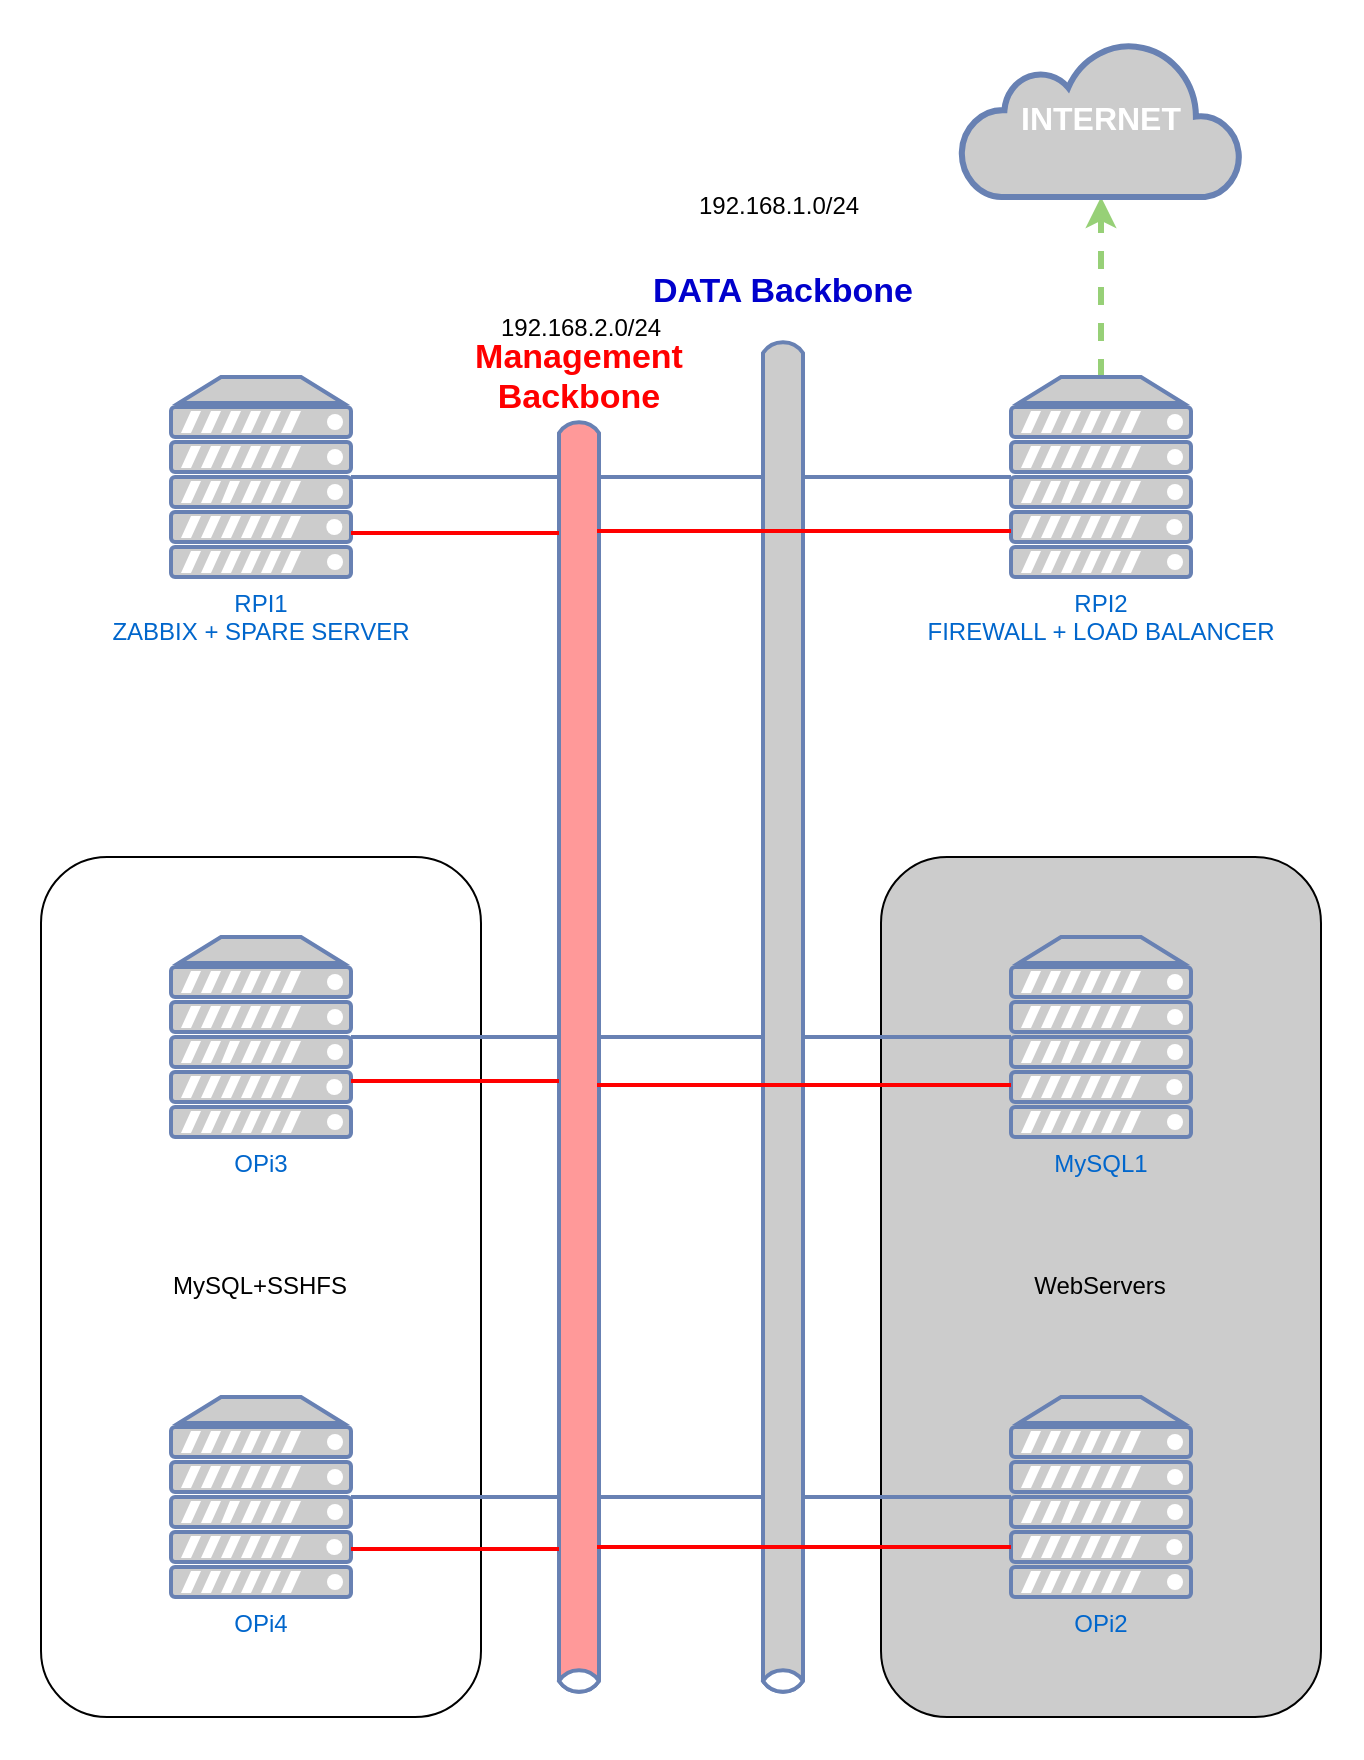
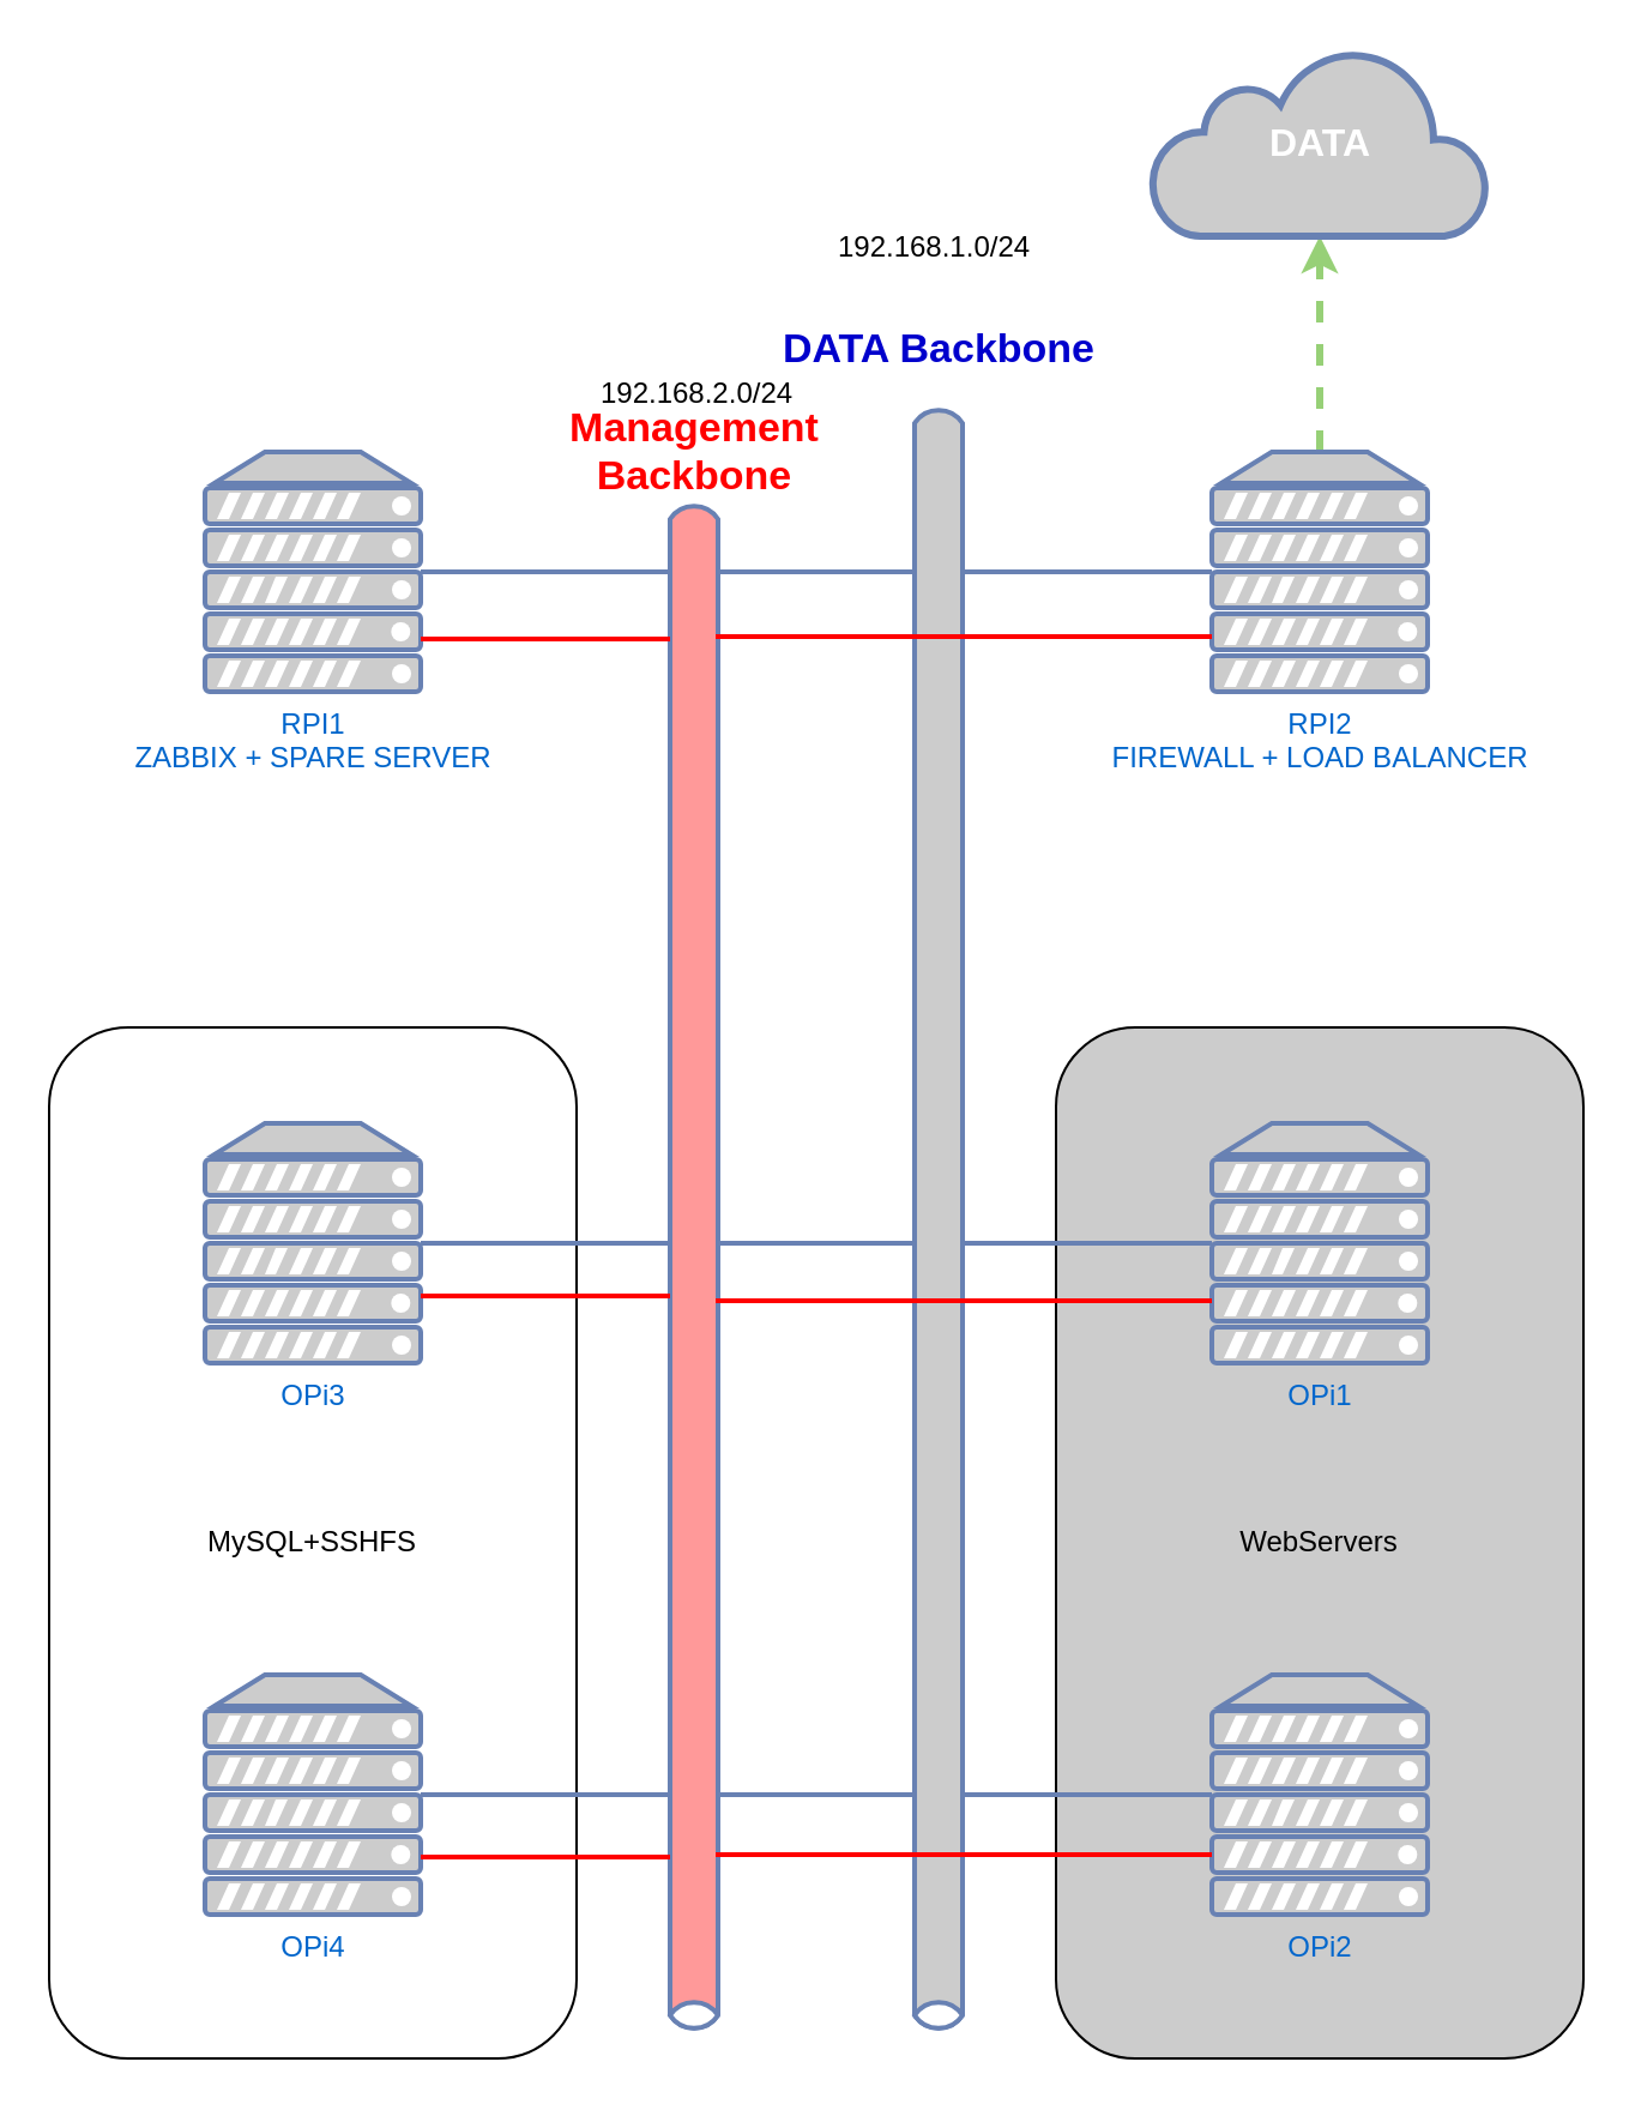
  <mxCell id="0" />
  <mxCell id="1" parent="0" />
  <mxCell id="2" value="WebServers" style="rounded=1;whiteSpace=wrap;html=1;fillColor=#cccccc;" parent="1" vertex="1"><mxGeometry x="440" y="428" width="220" height="430" as="geometry" /></mxCell>
  <mxCell id="3" value="MySQL+SSHFS" style="rounded=1;whiteSpace=wrap;html=1;" parent="1" vertex="1"><mxGeometry x="20" y="428" width="220" height="430" as="geometry" /></mxCell>
- <mxCell id="4" value="MySQL1" style="fontColor=#0066CC;verticalAlign=top;verticalLabelPosition=bottom;labelPosition=center;align=center;html=1;outlineConnect=0;fillColor=#CCCCCC;strokeColor=#6881B3;gradientColor=none;gradientDirection=north;strokeWidth=2;shape=mxgraph.networks.server;" parent="1" vertex="1"><mxGeometry x="505" y="468" width="90" height="100" as="geometry" /></mxCell>
+ <mxCell id="4" value="OPi1" style="fontColor=#0066CC;verticalAlign=top;verticalLabelPosition=bottom;labelPosition=center;align=center;html=1;outlineConnect=0;fillColor=#CCCCCC;strokeColor=#6881B3;gradientColor=none;gradientDirection=north;strokeWidth=2;shape=mxgraph.networks.server;" parent="1" vertex="1"><mxGeometry x="505" y="468" width="90" height="100" as="geometry" /></mxCell>
  <mxCell id="5" value="OPi3" style="fontColor=#0066CC;verticalAlign=top;verticalLabelPosition=bottom;labelPosition=center;align=center;html=1;outlineConnect=0;fillColor=#CCCCCC;strokeColor=#6881B3;gradientColor=none;gradientDirection=north;strokeWidth=2;shape=mxgraph.networks.server;" parent="1" vertex="1"><mxGeometry x="85" y="468" width="90" height="100" as="geometry" /></mxCell>
  <mxCell id="6" value="OPi4&lt;br&gt;" style="fontColor=#0066CC;verticalAlign=top;verticalLabelPosition=bottom;labelPosition=center;align=center;html=1;outlineConnect=0;fillColor=#CCCCCC;strokeColor=#6881B3;gradientColor=none;gradientDirection=north;strokeWidth=2;shape=mxgraph.networks.server;" parent="1" vertex="1"><mxGeometry x="85" y="698" width="90" height="100" as="geometry" /></mxCell>
  <mxCell id="7" value="RPI1&lt;br&gt;ZABBIX + SPARE SERVER&lt;br&gt;" style="fontColor=#0066CC;verticalAlign=top;verticalLabelPosition=bottom;labelPosition=center;align=center;html=1;outlineConnect=0;fillColor=#CCCCCC;strokeColor=#6881B3;gradientColor=none;gradientDirection=north;strokeWidth=2;shape=mxgraph.networks.server;" parent="1" vertex="1"><mxGeometry x="85" y="188" width="90" height="100" as="geometry" /></mxCell>
  <mxCell id="8" style="edgeStyle=orthogonalEdgeStyle;rounded=0;orthogonalLoop=1;jettySize=auto;html=1;exitX=0.5;exitY=0;exitDx=0;exitDy=0;exitPerimeter=0;strokeColor=#97D077;strokeWidth=3;dashed=1;" parent="1" source="9" target="28" edge="1"><mxGeometry relative="1" as="geometry" /></mxCell>
  <mxCell id="9" value="RPI2&lt;br&gt;FIREWALL + LOAD BALANCER&lt;br&gt;" style="fontColor=#0066CC;verticalAlign=top;verticalLabelPosition=bottom;labelPosition=center;align=center;html=1;outlineConnect=0;fillColor=#CCCCCC;strokeColor=#6881B3;gradientColor=none;gradientDirection=north;strokeWidth=2;shape=mxgraph.networks.server;" parent="1" vertex="1"><mxGeometry x="505" y="188" width="90" height="100" as="geometry" /></mxCell>
  <mxCell id="10" style="edgeStyle=orthogonalEdgeStyle;rounded=0;orthogonalLoop=1;jettySize=auto;html=1;exitX=0.5;exitY=1;exitDx=0;exitDy=0;exitPerimeter=0;" parent="1" source="6" target="6" edge="1"><mxGeometry relative="1" as="geometry" /></mxCell>
  <mxCell id="11" value="OPi2" style="fontColor=#0066CC;verticalAlign=top;verticalLabelPosition=bottom;labelPosition=center;align=center;html=1;outlineConnect=0;fillColor=#CCCCCC;strokeColor=#6881B3;gradientColor=none;gradientDirection=north;strokeWidth=2;shape=mxgraph.networks.server;" parent="1" vertex="1"><mxGeometry x="505" y="698" width="90" height="100" as="geometry" /></mxCell>
  <mxCell id="12" value="" style="html=1;fillColor=#CCCCCC;strokeColor=#6881B3;gradientColor=none;gradientDirection=north;strokeWidth=2;shape=mxgraph.networks.bus;gradientColor=none;gradientDirection=north;fontColor=#ffffff;perimeter=backbonePerimeter;backboneSize=20;direction=south;" parent="1" vertex="1"><mxGeometry x="381" y="168" width="20" height="680" as="geometry" /></mxCell>
  <mxCell id="13" value="" style="strokeColor=#6881B3;edgeStyle=none;rounded=0;endArrow=none;html=1;strokeWidth=2;" parent="1" source="7" target="12" edge="1"><mxGeometry relative="1" as="geometry"><mxPoint x="60" y="878" as="sourcePoint" /></mxGeometry></mxCell>
  <mxCell id="14" value="" style="strokeColor=#6881B3;edgeStyle=none;rounded=0;endArrow=none;html=1;strokeWidth=2;" parent="1" source="9" target="12" edge="1"><mxGeometry relative="1" as="geometry"><mxPoint x="120" y="878" as="sourcePoint" /></mxGeometry></mxCell>
  <mxCell id="15" value="" style="strokeColor=#6881B3;edgeStyle=none;rounded=0;endArrow=none;html=1;strokeWidth=2;" parent="1" source="4" target="12" edge="1"><mxGeometry relative="1" as="geometry"><mxPoint x="180" y="878" as="sourcePoint" /></mxGeometry></mxCell>
  <mxCell id="16" value="" style="strokeColor=#6881B3;edgeStyle=none;rounded=0;endArrow=none;html=1;strokeWidth=2;" parent="1" source="6" target="12" edge="1"><mxGeometry relative="1" as="geometry"><mxPoint x="240" y="878" as="sourcePoint" /></mxGeometry></mxCell>
  <mxCell id="17" value="" style="strokeColor=#6881B3;edgeStyle=none;rounded=0;endArrow=none;html=1;strokeWidth=2;" parent="1" source="5" target="12" edge="1"><mxGeometry relative="1" as="geometry"><mxPoint x="60" y="1018" as="sourcePoint" /></mxGeometry></mxCell>
  <mxCell id="18" value="" style="strokeColor=#6881B3;edgeStyle=none;rounded=0;endArrow=none;html=1;strokeWidth=2;" parent="1" source="11" target="12" edge="1"><mxGeometry relative="1" as="geometry"><mxPoint x="120" y="1018" as="sourcePoint" /></mxGeometry></mxCell>
  <mxCell id="19" value="&lt;font size=&quot;1&quot; color=&quot;#0000cc&quot;&gt;&lt;b style=&quot;font-size: 17px&quot;&gt;DATA Backbone&lt;/b&gt;&lt;/font&gt;" style="text;html=1;resizable=0;points=[];autosize=1;align=center;verticalAlign=top;spacingTop=-4;" parent="1" vertex="1"><mxGeometry x="316" y="133" width="150" height="20" as="geometry" /></mxCell>
  <mxCell id="20" value="" style="html=1;fillColor=#FF9999;strokeColor=#6881B3;gradientColor=none;gradientDirection=north;strokeWidth=2;shape=mxgraph.networks.bus;gradientColor=none;gradientDirection=north;fontColor=#ffffff;perimeter=backbonePerimeter;backboneSize=20;direction=south;" parent="1" vertex="1"><mxGeometry x="279" y="208" width="20" height="640" as="geometry" /></mxCell>
  <mxCell id="21" value="" style="strokeColor=#FF0000;edgeStyle=none;rounded=0;endArrow=none;html=1;strokeWidth=2;" parent="1" target="20" edge="1"><mxGeometry relative="1" as="geometry"><mxPoint x="175" y="774" as="sourcePoint" /><mxPoint x="290" y="774" as="targetPoint" /></mxGeometry></mxCell>
  <mxCell id="22" value="" style="strokeColor=#FF0000;edgeStyle=none;rounded=0;endArrow=none;html=1;strokeWidth=2;" parent="1" target="20" edge="1"><mxGeometry relative="1" as="geometry"><mxPoint x="505" y="265" as="sourcePoint" /><mxPoint x="309" y="265" as="targetPoint" /></mxGeometry></mxCell>
  <mxCell id="23" value="" style="strokeColor=#FF0000;edgeStyle=none;rounded=0;endArrow=none;html=1;strokeWidth=2;" parent="1" target="20" edge="1"><mxGeometry relative="1" as="geometry"><mxPoint x="175" y="266" as="sourcePoint" /><mxPoint x="300" y="266" as="targetPoint" /></mxGeometry></mxCell>
  <mxCell id="24" value="" style="strokeColor=#FF0000;edgeStyle=none;rounded=0;endArrow=none;html=1;strokeWidth=2;" parent="1" target="20" edge="1"><mxGeometry relative="1" as="geometry"><mxPoint x="175" y="540" as="sourcePoint" /><mxPoint x="290" y="540" as="targetPoint" /></mxGeometry></mxCell>
  <mxCell id="25" value="" style="strokeColor=#FF0000;edgeStyle=none;rounded=0;endArrow=none;html=1;strokeWidth=2;" parent="1" target="20" edge="1"><mxGeometry relative="1" as="geometry"><mxPoint x="505" y="542" as="sourcePoint" /><mxPoint x="309" y="542" as="targetPoint" /></mxGeometry></mxCell>
  <mxCell id="26" value="" style="strokeColor=#FF0000;edgeStyle=none;rounded=0;endArrow=none;html=1;strokeWidth=2;" parent="1" target="20" edge="1"><mxGeometry relative="1" as="geometry"><mxPoint x="505" y="773" as="sourcePoint" /><mxPoint x="309" y="773" as="targetPoint" /></mxGeometry></mxCell>
  <mxCell id="27" value="&lt;font size=&quot;1&quot; color=&quot;#ff0000&quot;&gt;&lt;b style=&quot;font-size: 17px&quot;&gt;Management&lt;br&gt;Backbone&lt;/b&gt;&lt;/font&gt;" style="text;html=1;resizable=0;points=[];autosize=1;align=center;verticalAlign=top;spacingTop=-4;" parent="1" vertex="1"><mxGeometry x="229" y="165.5" width="120" height="30" as="geometry" /></mxCell>
- <mxCell id="28" value="&lt;b&gt;&lt;font style=&quot;font-size: 16px&quot;&gt;INTERNET&lt;/font&gt;&lt;/b&gt;" style="html=1;outlineConnect=0;fillColor=#CCCCCC;strokeColor=#6881B3;gradientColor=none;gradientDirection=north;strokeWidth=2;shape=mxgraph.networks.cloud;fontColor=#ffffff;align=center;" parent="1" vertex="1"><mxGeometry x="480" y="20" width="140" height="78" as="geometry" /></mxCell>
+ <mxCell id="28" value="&lt;b&gt;&lt;font style=&quot;font-size: 16px&quot;&gt;DATA&lt;/font&gt;&lt;/b&gt;" style="html=1;outlineConnect=0;fillColor=#CCCCCC;strokeColor=#6881B3;gradientColor=none;gradientDirection=north;strokeWidth=2;shape=mxgraph.networks.cloud;fontColor=#ffffff;align=center;" parent="1" vertex="1"><mxGeometry x="480" y="20" width="140" height="78" as="geometry" /></mxCell>
  <mxCell id="29" value="192.168.1.0/24" style="text;html=1;resizable=0;points=[];autosize=1;align=center;verticalAlign=top;spacingTop=-4;" vertex="1" parent="1"><mxGeometry x="339" y="93" width="100" height="20" as="geometry" /></mxCell>
  <mxCell id="30" value="192.168.2.0/24" style="text;html=1;resizable=0;points=[];autosize=1;align=center;verticalAlign=top;spacingTop=-4;" vertex="1" parent="1"><mxGeometry x="240" y="154" width="100" height="20" as="geometry" /></mxCell>
